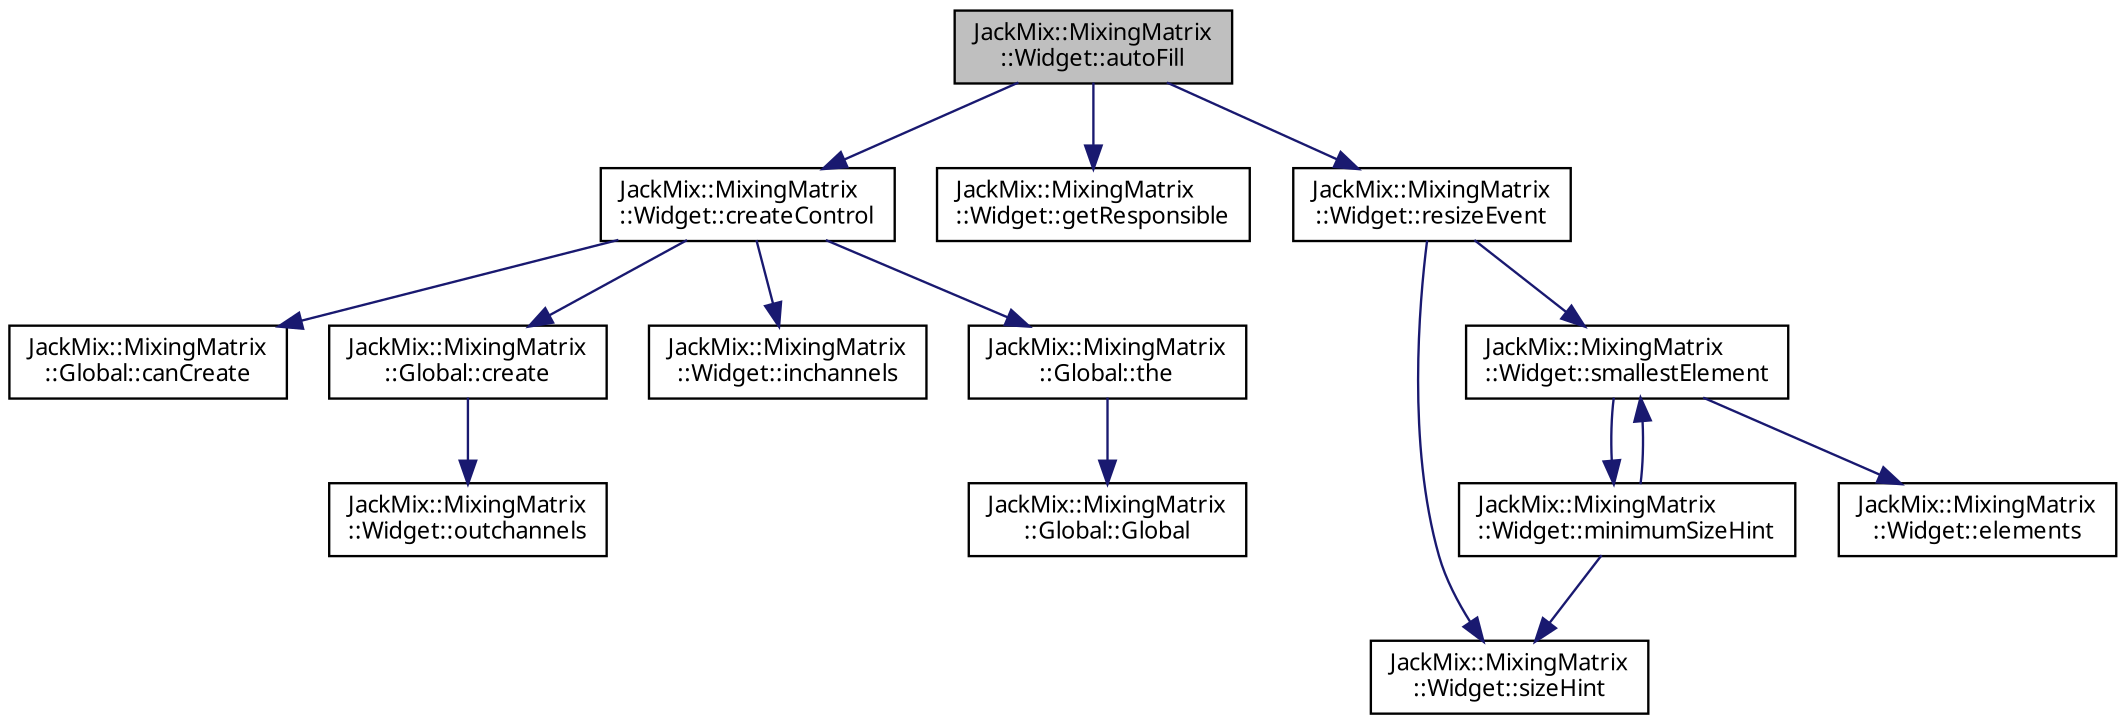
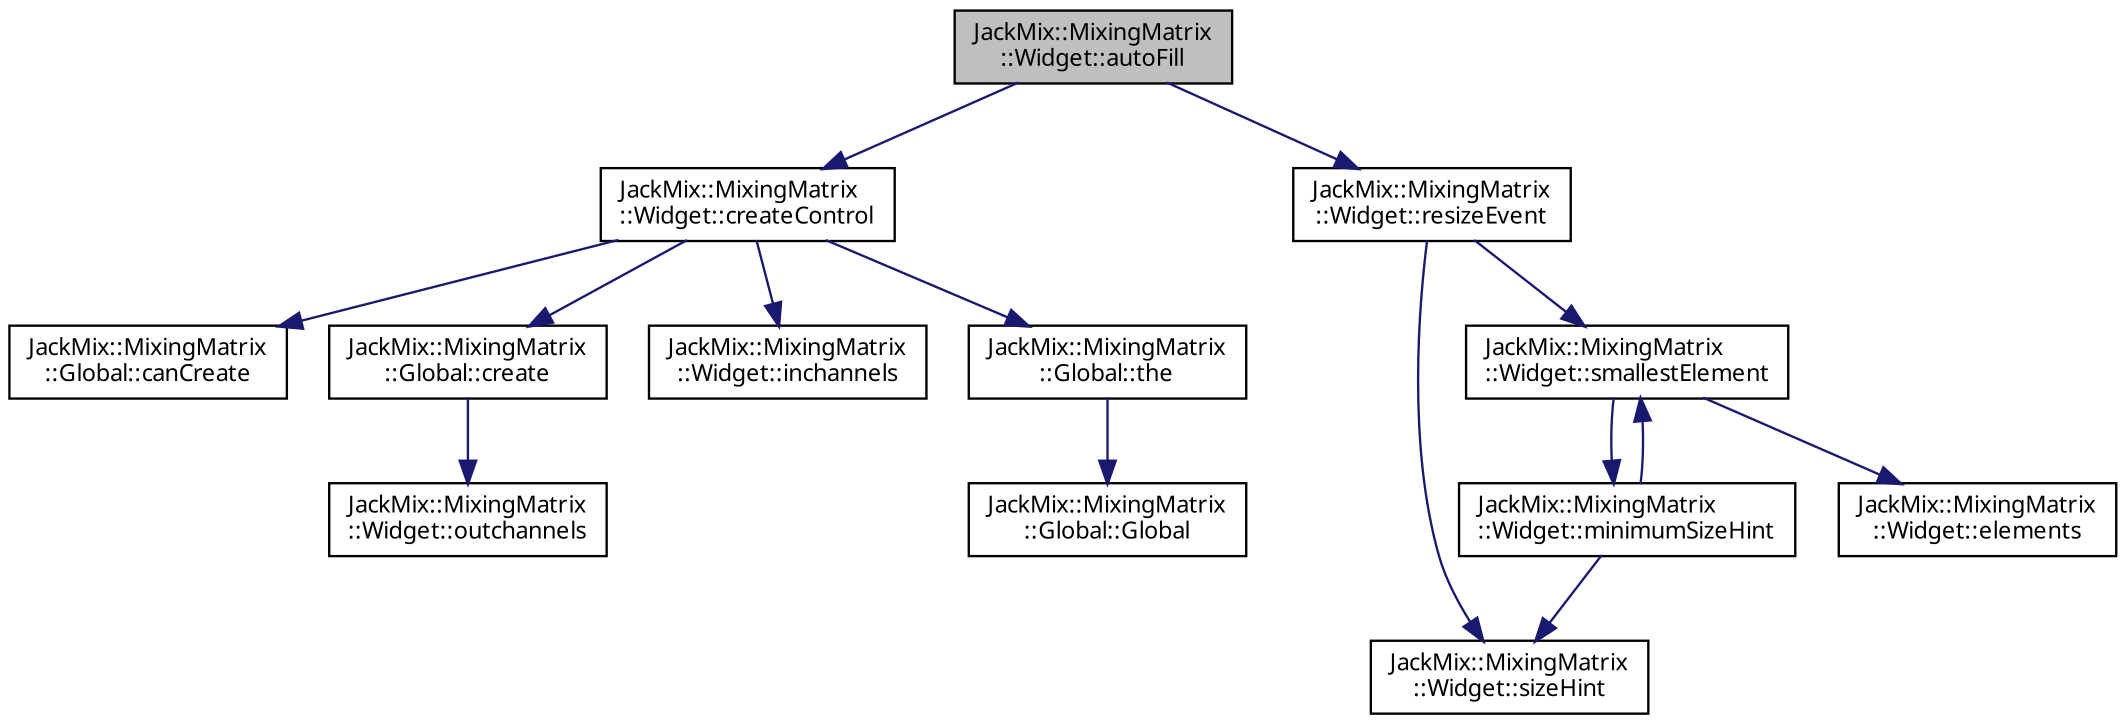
  digraph {
    fontname="Noto Sans"
    rankdir=TB
    node [color=black fillcolor=white fontname="Noto Sans" fontsize=10 shape=record style=filled]
    edge [color=midnightblue fontname="Noto Sans" fontsize=10 labelfontname=Helvetica labelfontsize=10 style=solid]
    n1 [fillcolor=grey75 fontcolor=black height=0.2 label="JackMix::MixingMatrix\l::Widget::autoFill" width=0.4]
    n2 [height=0.2 label="JackMix::MixingMatrix\l::Widget::createControl" width=0.4]
-   n3 [height=0.2 label="JackMix::MixingMatrix\l::Widget::getResponsible" width=0.4]
    n4 [height=0.2 label="JackMix::MixingMatrix\l::Widget::resizeEvent" width=0.4]
    n5 [height=0.2 label="JackMix::MixingMatrix\l::Global::canCreate" width=0.4]
    n6 [height=0.2 label="JackMix::MixingMatrix\l::Global::create" width=0.4]
    n7 [height=0.2 label="JackMix::MixingMatrix\l::Widget::inchannels" width=0.4]
    n8 [height=0.2 label="JackMix::MixingMatrix\l::Global::the" width=0.4]
    n9 [height=0.2 label="JackMix::MixingMatrix\l::Widget::sizeHint" width=0.4]
    n10 [height=0.2 label="JackMix::MixingMatrix\l::Widget::smallestElement" width=0.4]
    n11 [height=0.2 label="JackMix::MixingMatrix\l::Widget::outchannels" width=0.4]
    n12 [height=0.2 label="JackMix::MixingMatrix\l::Global::Global" width=0.4]
    n13 [height=0.2 label="JackMix::MixingMatrix\l::Widget::minimumSizeHint" width=0.4]
    n14 [height=0.2 label="JackMix::MixingMatrix\l::Widget::elements" width=0.4]
    n1 -> n2
-   n1 -> n3
    n1 -> n4
    n2 -> n5
    n2 -> n6
    n2 -> n7
    n2 -> n8
    n4 -> n9
    n4 -> n10
    n6 -> n11
    n8 -> n12
    n10 -> n13
    n10 -> n14
    n13 -> n9
    n13 -> n10
  }
